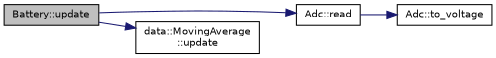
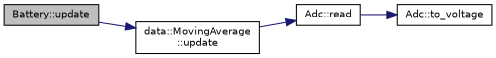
  digraph {
    rankdir=LR
    node [color=black fillcolor=white fontname=Helvetica fontsize=10 shape=record style=filled]
    edge [color=midnightblue fontname=Helvetica fontsize=10 labelfontname=Helvetica labelfontsize=10 style=solid]
    n1 [fillcolor=grey75 fontcolor=black height=0.2 label="Battery::update" width=0.4]
    n2 [height=0.2 label="Adc::read" width=0.4]
    n3 [height=0.2 label="data::MovingAverage\l::update" width=0.4]
    n4 [height=0.2 label="Adc::to_voltage" width=0.4]
-   n1 -> n2
+   n3 -> n2
    n1 -> n3
    n2 -> n4
  }
